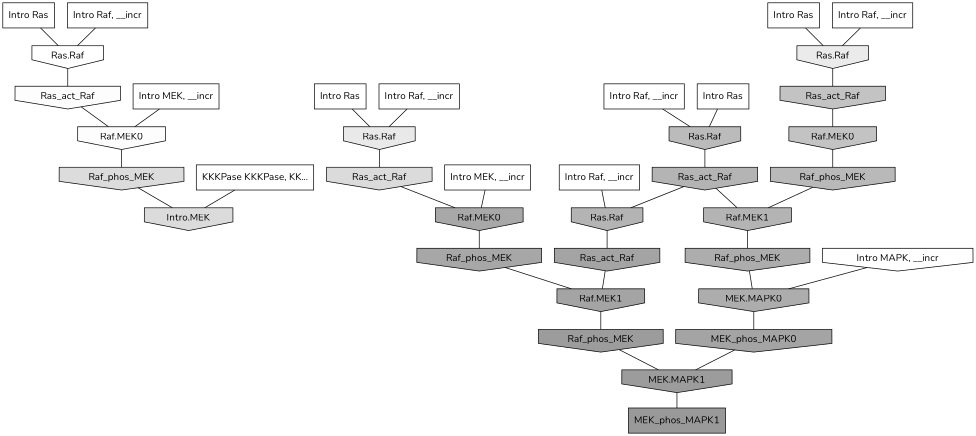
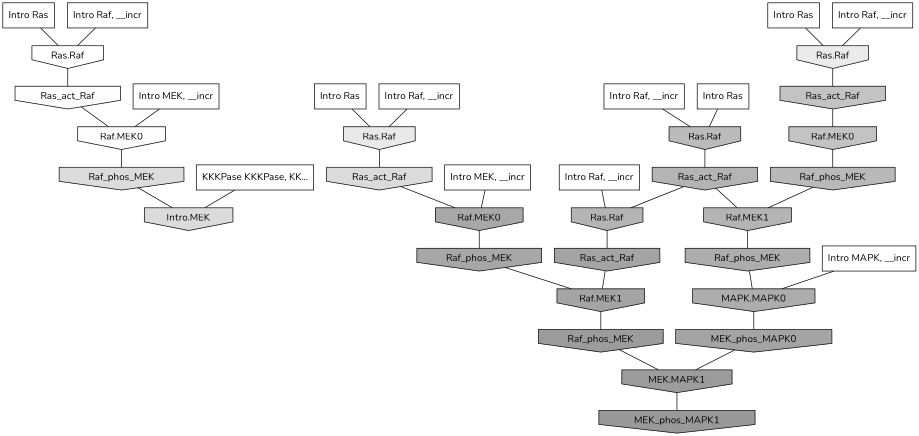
  digraph {
    fontname=Nunito
    rankdir=TB
    ranksep=0.30
    node [fillcolor="0.000 0.000 1.000" fontname=Nunito shape=invhouse style=filled]
    edge [color="0.000 0.000 0.000" dir=none fontname=Nunito]
    n1 [label="Intro Ras" shape=rectangle]
    n2 [label="Ras.Raf"]
    n3 [fillcolor="0.000 0.000 0.989" label=Ras_act_Raf]
    n4 [label="Intro Ras" shape=rectangle]
    n5 [fillcolor="0.000 0.000 0.733" label="Ras.Raf"]
    n6 [fillcolor="0.000 0.000 0.704" label=Ras_act_Raf]
    n7 [label="Intro Ras" shape=rectangle]
    n8 [fillcolor="0.000 0.000 0.919" label="Ras.Raf"]
    n9 [fillcolor="0.000 0.000 0.765" label=Ras_act_Raf]
    n10 [label="Intro Ras" shape=rectangle]
    n11 [fillcolor="0.000 0.000 0.911" label="Ras.Raf"]
    n12 [fillcolor="0.000 0.000 0.858" label=Ras_act_Raf]
    n13 [label="Intro Raf, __incr" shape=rectangle]
    n14 [label="Intro Raf, __incr" shape=rectangle]
    n15 [label="Intro Raf, __incr" shape=rectangle]
    n16 [label="Intro Raf, __incr" shape=rectangle]
    n17 [fillcolor="0.000 0.000 0.704" label="Ras.Raf"]
    n18 [fillcolor="0.000 0.000 0.644" label=Ras_act_Raf]
    n19 [label="Intro Raf, __incr" shape=rectangle]
    n20 [label="Intro MEK, __incr" shape=rectangle]
    n21 [fillcolor="0.000 0.000 0.989" label="Raf.MEK0"]
    n22 [fillcolor="0.000 0.000 0.860" label=Raf_phos_MEK]
    n23 [label="Intro MEK, __incr" shape=rectangle]
    n24 [fillcolor="0.000 0.000 0.657" label="Raf.MEK0"]
    n25 [fillcolor="0.000 0.000 0.656" label=Raf_phos_MEK]
-   n26 [label="Intro MAPK, __incr"]
-   n27 [fillcolor="0.000 0.000 0.677" label="MEK.MAPK0"]
+   n26 [label="Intro MAPK, __incr" shape=rectangle]
+   n27 [fillcolor="0.000 0.000 0.677" label="MAPK.MAPK0"]
    n28 [fillcolor="0.000 0.000 0.644" label=MEK_phos_MAPK0]
    n29 [label="KKKPase KKKPase, KK..." shape=rectangle]
    n30 [fillcolor="0.000 0.000 0.856" label="Intro.MEK"]
    n31 [fillcolor="0.000 0.000 0.765" label="Raf.MEK0"]
    n32 [fillcolor="0.000 0.000 0.725" label=Raf_phos_MEK]
    n33 [fillcolor="0.000 0.000 0.704" label="Raf.MEK1"]
    n34 [fillcolor="0.000 0.000 0.677" label=Raf_phos_MEK]
    n35 [fillcolor="0.000 0.000 0.644" label="Raf.MEK1"]
    n36 [fillcolor="0.000 0.000 0.610" label="MEK.MAPK1"]
    n37 [fillcolor="0.000 0.000 0.613" label=Raf_phos_MEK]
-   n38 [fillcolor="0.000 0.000 0.600" label=MEK_phos_MAPK1 shape=box]
+   n38 [fillcolor="0.000 0.000 0.600" label=MEK_phos_MAPK1]
    n1 -> n2
    n2 -> n3
    n3 -> n21
    n4 -> n5
    n5 -> n6
    n6 -> n17
    n6 -> n33
    n7 -> n8
    n8 -> n9
    n9 -> n31
    n10 -> n11
    n11 -> n12
    n12 -> n24
    n13 -> n5
    n14 -> n11
    n15 -> n2
    n16 -> n17
    n17 -> n18
    n18 -> n35
    n19 -> n8
    n20 -> n21
    n21 -> n22
    n22 -> n30
    n23 -> n24
    n24 -> n25
    n25 -> n35
    n26 -> n27
    n27 -> n28
    n28 -> n36
    n29 -> n30
    n31 -> n32
    n32 -> n33
    n33 -> n34
    n34 -> n27
    n35 -> n37
    n36 -> n38
    n37 -> n36
  }
